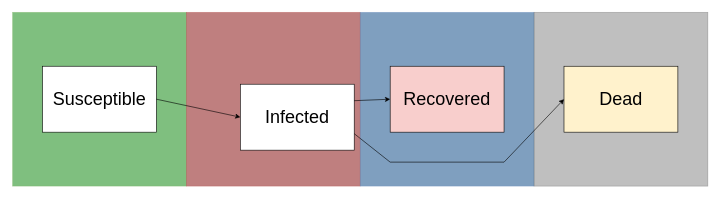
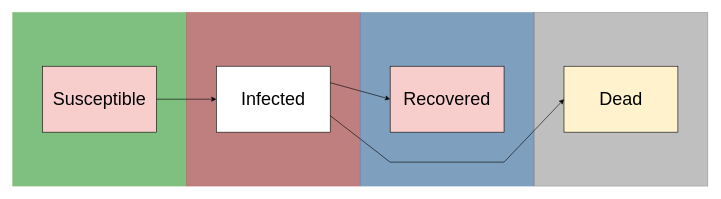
  <mxCell id="0" />
  <mxCell id="1" parent="0" />
  <mxCell id="2" value="" style="whiteSpace=wrap;html=1;labelBackgroundColor=none;fillColor=#008000;strokeColor=#82b366;opacity=50;" parent="1" vertex="1"><mxGeometry width="290" height="290" as="geometry" x="20" y="20" /></mxCell>
  <mxCell id="3" value="" style="rounded=0;whiteSpace=wrap;html=1;labelBackgroundColor=none;fillColor=#800000;strokeColor=#b85450;opacity=50;" parent="1" vertex="1"><mxGeometry x="310" width="290" height="290" as="geometry" y="20" /></mxCell>
  <mxCell id="4" value="" style="rounded=0;whiteSpace=wrap;html=1;labelBackgroundColor=none;fillColor=#004080;strokeColor=#6c8ebf;opacity=50;" parent="1" vertex="1"><mxGeometry x="600" width="290" height="290" as="geometry" y="20" /></mxCell>
  <mxCell id="5" value="" style="rounded=0;whiteSpace=wrap;html=1;labelBackgroundColor=none;fillColor=#808080;fontColor=#333333;strokeColor=#666666;opacity=50;" parent="1" vertex="1"><mxGeometry x="890" width="290" height="290" as="geometry" y="20" /></mxCell>
- <mxCell id="6" value="Susceptible" style="rounded=0;whiteSpace=wrap;html=1;fontSize=30;" parent="1" vertex="1"><mxGeometry x="70" y="110" width="190" height="110" as="geometry" /></mxCell>
- <mxCell id="7" value="Infected" style="rounded=0;whiteSpace=wrap;html=1;fontSize=30;" parent="1" vertex="1"><mxGeometry x="400" y="140" width="190" height="110" as="geometry" /></mxCell>
+ <mxCell id="6" value="Susceptible" style="rounded=0;whiteSpace=wrap;html=1;fontSize=30;fillColor=#f8cecc;" parent="1" vertex="1"><mxGeometry x="70" y="110" width="190" height="110" as="geometry" /></mxCell>
+ <mxCell id="7" value="Infected" style="rounded=0;whiteSpace=wrap;html=1;fontSize=30;" parent="1" vertex="1"><mxGeometry x="360" y="110" width="190" height="110" as="geometry" /></mxCell>
  <mxCell id="8" value="Dead" style="rounded=0;whiteSpace=wrap;html=1;fontSize=30;fillColor=#fff2cc;" parent="1" vertex="1"><mxGeometry x="940" y="110" width="190" height="110" as="geometry" /></mxCell>
  <mxCell id="9" value="Recovered" style="rounded=0;whiteSpace=wrap;html=1;fontSize=30;fillColor=#f8cecc;" parent="1" vertex="1"><mxGeometry x="650" y="110" width="190" height="110" as="geometry" /></mxCell>
  <mxCell id="10" value="" style="endArrow=classic;html=1;rounded=0;exitX=1;exitY=0.75;exitDx=0;exitDy=0;entryX=0;entryY=0.5;entryDx=0;entryDy=0;" parent="1" source="7" target="8" edge="1"><mxGeometry width="50" height="50" relative="1" as="geometry"><mxPoint x="540" y="480" as="sourcePoint" /><mxPoint x="590" y="430" as="targetPoint" /><Array as="points"><mxPoint x="650" y="270" /><mxPoint x="840" y="270" /></Array></mxGeometry></mxCell>
  <mxCell id="11" value="" style="endArrow=classic;html=1;rounded=0;exitX=1;exitY=0.25;exitDx=0;exitDy=0;entryX=0;entryY=0.5;entryDx=0;entryDy=0;" parent="1" source="7" target="9" edge="1"><mxGeometry width="50" height="50" relative="1" as="geometry"><mxPoint x="540" y="480" as="sourcePoint" /><mxPoint x="590" y="430" as="targetPoint" /></mxGeometry></mxCell>
  <mxCell id="12" value="" style="endArrow=classic;html=1;rounded=0;entryX=0;entryY=0.5;entryDx=0;entryDy=0;exitX=1;exitY=0.5;exitDx=0;exitDy=0;" parent="1" source="6" target="7" edge="1"><mxGeometry width="50" height="50" relative="1" as="geometry"><mxPoint x="540" y="480" as="sourcePoint" /><mxPoint x="590" y="430" as="targetPoint" /></mxGeometry></mxCell>
